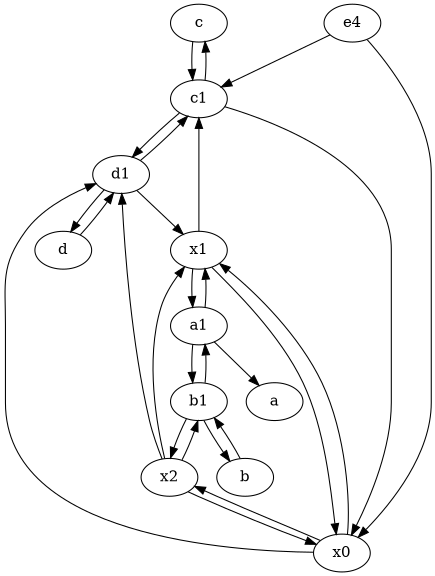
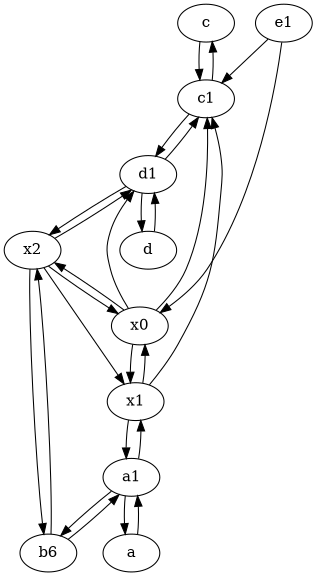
  digraph {
    c
    c1
    x0
    d1
    a1
    x1
    a
-   b1
+   b1 [label=b6]
    x2
-   b
-   e1 [label=e4]
+   e1
    d
    c -> c1
    c1 -> c
-   c1 -> x0
+   x0 -> c1
    c1 -> d1
    x0 -> d1
    x0 -> x1
    x0 -> x2
    d1 -> c1
-   d1 -> x1
+   d1 -> x2
    d1 -> d
    a1 -> x1
    a1 -> a
    a1 -> b1
    x1 -> c1
    x1 -> x0
    x1 -> a1
+   a -> a1
    b1 -> a1
    b1 -> x2
-   b1 -> b
    x2 -> x0
    x2 -> d1
    x2 -> x1
    x2 -> b1
-   b -> b1
    e1 -> c1
    e1 -> x0
    d -> d1
  }
